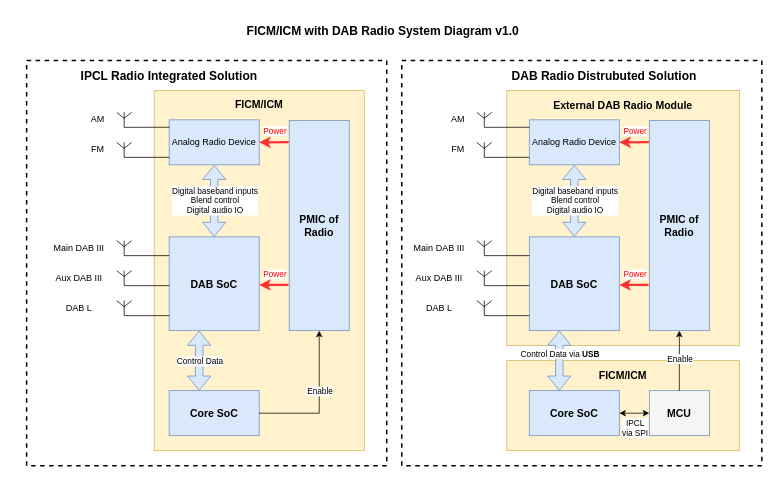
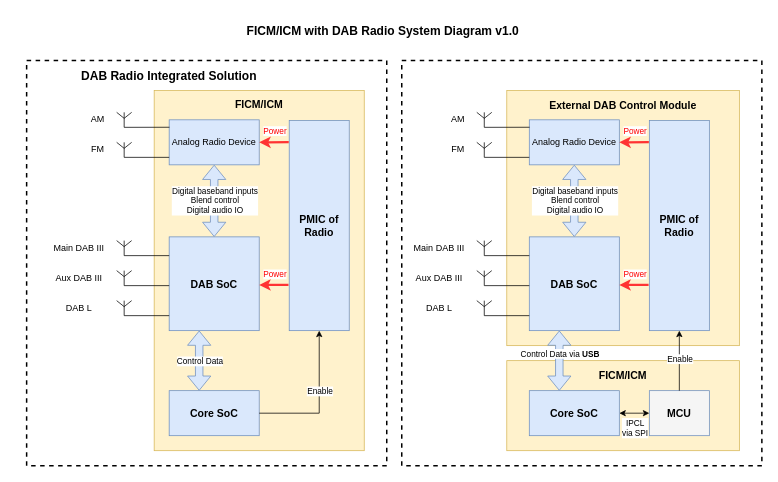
  <mxCell id="0" />
  <mxCell id="1" parent="0" />
  <mxCell id="2" value="" style="rounded=0;whiteSpace=wrap;html=1;fillColor=none;dashed=1;strokeWidth=2;" vertex="1" parent="1"><mxGeometry x="535" y="80" width="480" height="540" as="geometry" /></mxCell>
  <mxCell id="3" value="" style="rounded=0;whiteSpace=wrap;html=1;fillColor=#fff2cc;strokeColor=#d6b656;labelPosition=center;verticalLabelPosition=top;align=center;verticalAlign=bottom;" vertex="1" parent="1"><mxGeometry x="675" y="120" width="310" height="340" as="geometry" /></mxCell>
  <mxCell id="4" value="" style="rounded=0;whiteSpace=wrap;html=1;fillColor=none;dashed=1;strokeWidth=2;" parent="1" vertex="1"><mxGeometry x="35" y="80" width="480" height="540" as="geometry" /></mxCell>
  <mxCell id="5" value="" style="rounded=0;whiteSpace=wrap;html=1;fillColor=#fff2cc;strokeColor=#d6b656;labelPosition=center;verticalLabelPosition=top;align=center;verticalAlign=bottom;" parent="1" vertex="1"><mxGeometry x="205" y="120" width="280" height="480" as="geometry" /></mxCell>
  <mxCell id="6" value="Core SoC" style="rounded=0;whiteSpace=wrap;html=1;fillColor=#dae8fc;strokeColor=#6c8ebf;fontSize=14;fontStyle=1" parent="1" vertex="1"><mxGeometry x="225" y="520" width="120" height="60" as="geometry" /></mxCell>
  <mxCell id="7" value="DAB SoC" style="rounded=0;whiteSpace=wrap;html=1;fillColor=#dae8fc;strokeColor=#6c8ebf;fontSize=14;fontStyle=1" parent="1" vertex="1"><mxGeometry x="225" y="315" width="120" height="125" as="geometry" /></mxCell>
  <mxCell id="8" value="" style="shape=flexArrow;endArrow=classic;startArrow=classic;html=1;rounded=0;fillColor=#dae8fc;strokeColor=#6c8ebf;" parent="1" edge="1"><mxGeometry width="100" height="100" relative="1" as="geometry"><mxPoint x="265" y="520" as="sourcePoint" /><mxPoint x="265" y="440" as="targetPoint" /></mxGeometry></mxCell>
  <mxCell id="9" value="Control Data" style="edgeLabel;html=1;align=center;verticalAlign=middle;resizable=0;points=[];" parent="8" vertex="1" connectable="0"><mxGeometry x="0.546" y="-9" relative="1" as="geometry"><mxPoint x="-9" y="22" as="offset" /></mxGeometry></mxCell>
  <mxCell id="10" value="" style="endArrow=classic;html=1;rounded=0;exitX=1;exitY=0.5;exitDx=0;exitDy=0;entryX=0.5;entryY=1;entryDx=0;entryDy=0;" parent="1" source="6" target="61" edge="1"><mxGeometry width="50" height="50" relative="1" as="geometry"><mxPoint x="315" y="575" as="sourcePoint" /><mxPoint x="365" y="525" as="targetPoint" /><Array as="points"><mxPoint x="425" y="550" /></Array></mxGeometry></mxCell>
  <mxCell id="11" value="Enable" style="edgeLabel;html=1;align=center;verticalAlign=middle;resizable=0;points=[];" parent="10" vertex="1" connectable="0"><mxGeometry x="0.222" y="-2" relative="1" as="geometry"><mxPoint x="-2" y="6" as="offset" /></mxGeometry></mxCell>
  <mxCell id="12" value="Analog Radio Device" style="rounded=0;whiteSpace=wrap;html=1;fillColor=#dae8fc;strokeColor=#6c8ebf;" parent="1" vertex="1"><mxGeometry x="225" y="159" width="120" height="60" as="geometry" /></mxCell>
  <mxCell id="13" value="" style="verticalLabelPosition=bottom;shadow=0;dashed=0;align=center;html=1;verticalAlign=top;shape=mxgraph.electrical.radio.aerial_-_antenna_1;" parent="1" vertex="1"><mxGeometry x="155" y="149" width="20" height="20" as="geometry" /></mxCell>
  <mxCell id="14" value="" style="endArrow=none;html=1;rounded=0;exitX=0.5;exitY=1;exitDx=0;exitDy=0;exitPerimeter=0;entryX=0.003;entryY=0.165;entryDx=0;entryDy=0;entryPerimeter=0;" parent="1" source="13" target="12" edge="1"><mxGeometry width="50" height="50" relative="1" as="geometry"><mxPoint x="135" y="214" as="sourcePoint" /><mxPoint x="185" y="164" as="targetPoint" /></mxGeometry></mxCell>
  <mxCell id="15" value="" style="verticalLabelPosition=bottom;shadow=0;dashed=0;align=center;html=1;verticalAlign=top;shape=mxgraph.electrical.radio.aerial_-_antenna_1;" parent="1" vertex="1"><mxGeometry x="155" y="189" width="20" height="20" as="geometry" /></mxCell>
  <mxCell id="16" value="" style="endArrow=none;html=1;rounded=0;exitX=0.5;exitY=1;exitDx=0;exitDy=0;exitPerimeter=0;entryX=0.003;entryY=0.165;entryDx=0;entryDy=0;entryPerimeter=0;" parent="1" source="15" edge="1"><mxGeometry width="50" height="50" relative="1" as="geometry"><mxPoint x="135" y="254" as="sourcePoint" /><mxPoint x="225" y="209" as="targetPoint" /></mxGeometry></mxCell>
  <mxCell id="17" value="AM" style="text;strokeColor=none;align=center;fillColor=none;html=1;verticalAlign=middle;whiteSpace=wrap;rounded=0;" parent="1" vertex="1"><mxGeometry x="115" y="144" width="30" height="30" as="geometry" /></mxCell>
  <mxCell id="18" value="FM" style="text;strokeColor=none;align=center;fillColor=none;html=1;verticalAlign=middle;whiteSpace=wrap;rounded=0;" parent="1" vertex="1"><mxGeometry x="115" y="184" width="30" height="30" as="geometry" /></mxCell>
  <mxCell id="19" value="" style="endArrow=none;html=1;rounded=0;exitX=0.5;exitY=1;exitDx=0;exitDy=0;exitPerimeter=0;entryX=0.003;entryY=0.165;entryDx=0;entryDy=0;entryPerimeter=0;" parent="1" source="20" edge="1"><mxGeometry width="50" height="50" relative="1" as="geometry"><mxPoint x="135" y="385" as="sourcePoint" /><mxPoint x="225" y="340" as="targetPoint" /></mxGeometry></mxCell>
  <mxCell id="20" value="" style="verticalLabelPosition=bottom;shadow=0;dashed=0;align=center;html=1;verticalAlign=top;shape=mxgraph.electrical.radio.aerial_-_antenna_1;" parent="1" vertex="1"><mxGeometry x="155" y="320" width="20" height="20" as="geometry" /></mxCell>
  <mxCell id="21" value="" style="endArrow=none;html=1;rounded=0;exitX=0.5;exitY=1;exitDx=0;exitDy=0;exitPerimeter=0;entryX=0.003;entryY=0.165;entryDx=0;entryDy=0;entryPerimeter=0;" parent="1" source="22" edge="1"><mxGeometry width="50" height="50" relative="1" as="geometry"><mxPoint x="135" y="425" as="sourcePoint" /><mxPoint x="225" y="380" as="targetPoint" /></mxGeometry></mxCell>
  <mxCell id="22" value="" style="verticalLabelPosition=bottom;shadow=0;dashed=0;align=center;html=1;verticalAlign=top;shape=mxgraph.electrical.radio.aerial_-_antenna_1;" parent="1" vertex="1"><mxGeometry x="155" y="360" width="20" height="20" as="geometry" /></mxCell>
  <mxCell id="23" value="" style="endArrow=none;html=1;rounded=0;exitX=0.5;exitY=1;exitDx=0;exitDy=0;exitPerimeter=0;entryX=0.003;entryY=0.165;entryDx=0;entryDy=0;entryPerimeter=0;" parent="1" source="24" edge="1"><mxGeometry width="50" height="50" relative="1" as="geometry"><mxPoint x="135" y="465" as="sourcePoint" /><mxPoint x="225" y="420" as="targetPoint" /></mxGeometry></mxCell>
  <mxCell id="24" value="" style="verticalLabelPosition=bottom;shadow=0;dashed=0;align=center;html=1;verticalAlign=top;shape=mxgraph.electrical.radio.aerial_-_antenna_1;" parent="1" vertex="1"><mxGeometry x="155" y="400" width="20" height="20" as="geometry" /></mxCell>
  <mxCell id="25" value="Main DAB III" style="text;strokeColor=none;align=center;fillColor=none;html=1;verticalAlign=middle;whiteSpace=wrap;rounded=0;" parent="1" vertex="1"><mxGeometry x="65" y="320" width="80" height="20" as="geometry" /></mxCell>
  <mxCell id="26" value="Aux DAB III" style="text;strokeColor=none;align=center;fillColor=none;html=1;verticalAlign=middle;whiteSpace=wrap;rounded=0;" parent="1" vertex="1"><mxGeometry x="65" y="360" width="80" height="20" as="geometry" /></mxCell>
  <mxCell id="27" value="DAB L" style="text;strokeColor=none;align=center;fillColor=none;html=1;verticalAlign=middle;whiteSpace=wrap;rounded=0;" parent="1" vertex="1"><mxGeometry x="65" y="400" width="80" height="20" as="geometry" /></mxCell>
  <mxCell id="28" value="" style="shape=flexArrow;endArrow=classic;startArrow=classic;html=1;rounded=0;fillColor=#dae8fc;strokeColor=#6c8ebf;entryX=0.5;entryY=1;entryDx=0;entryDy=0;" parent="1" target="12" edge="1"><mxGeometry width="100" height="100" relative="1" as="geometry"><mxPoint x="285" y="315" as="sourcePoint" /><mxPoint x="284.66" y="255" as="targetPoint" /></mxGeometry></mxCell>
  <mxCell id="29" value="Digital baseband inputs&lt;br&gt;Blend control&lt;br&gt;Digital audio IO" style="edgeLabel;html=1;align=center;verticalAlign=middle;resizable=0;points=[];" parent="28" vertex="1" connectable="0"><mxGeometry x="0.546" y="-9" relative="1" as="geometry"><mxPoint x="-9" y="25" as="offset" /></mxGeometry></mxCell>
- <mxCell id="30" value="IPCL Radio Integrated Solution" style="text;strokeColor=none;align=center;fillColor=none;html=1;verticalAlign=middle;whiteSpace=wrap;rounded=0;fontSize=16;fontStyle=1" parent="1" vertex="1"><mxGeometry x="25" y="80" width="400" height="40" as="geometry" /></mxCell>
+ <mxCell id="30" value="DAB Radio Integrated Solution" style="text;strokeColor=none;align=center;fillColor=none;html=1;verticalAlign=middle;whiteSpace=wrap;rounded=0;fontSize=16;fontStyle=1" parent="1" vertex="1"><mxGeometry x="25" y="80" width="400" height="40" as="geometry" /></mxCell>
  <mxCell id="31" value="FICM/ICM" style="text;strokeColor=none;align=center;fillColor=none;html=1;verticalAlign=middle;whiteSpace=wrap;rounded=0;fontSize=14;fontStyle=1" parent="1" vertex="1"><mxGeometry x="205" y="119" width="280" height="40" as="geometry" /></mxCell>
- <mxCell id="32" value="DAB Radio Distrubuted Solution" style="text;strokeColor=none;align=center;fillColor=none;html=1;verticalAlign=middle;whiteSpace=wrap;rounded=0;fontSize=16;fontStyle=1" parent="1" vertex="1"><mxGeometry x="605" y="80" width="400" height="40" as="geometry" /></mxCell>
  <mxCell id="33" value="" style="rounded=0;whiteSpace=wrap;html=1;fillColor=#fff2cc;strokeColor=#d6b656;labelPosition=center;verticalLabelPosition=top;align=center;verticalAlign=bottom;" vertex="1" parent="1"><mxGeometry x="675" y="480" width="310" height="120" as="geometry" /></mxCell>
  <mxCell id="34" value="Core SoC" style="rounded=0;whiteSpace=wrap;html=1;fillColor=#dae8fc;strokeColor=#6c8ebf;fontSize=14;fontStyle=1" vertex="1" parent="1"><mxGeometry x="705" y="520" width="120" height="60" as="geometry" /></mxCell>
  <mxCell id="35" value="DAB SoC" style="rounded=0;whiteSpace=wrap;html=1;fillColor=#dae8fc;strokeColor=#6c8ebf;fontSize=14;fontStyle=1" vertex="1" parent="1"><mxGeometry x="705" y="315" width="120" height="125" as="geometry" /></mxCell>
  <mxCell id="36" value="Analog Radio Device" style="rounded=0;whiteSpace=wrap;html=1;fillColor=#dae8fc;strokeColor=#6c8ebf;" vertex="1" parent="1"><mxGeometry x="705" y="159" width="120" height="60" as="geometry" /></mxCell>
  <mxCell id="37" value="" style="verticalLabelPosition=bottom;shadow=0;dashed=0;align=center;html=1;verticalAlign=top;shape=mxgraph.electrical.radio.aerial_-_antenna_1;" vertex="1" parent="1"><mxGeometry x="635" y="149" width="20" height="20" as="geometry" /></mxCell>
  <mxCell id="38" value="" style="endArrow=none;html=1;rounded=0;exitX=0.5;exitY=1;exitDx=0;exitDy=0;exitPerimeter=0;entryX=0.003;entryY=0.165;entryDx=0;entryDy=0;entryPerimeter=0;" edge="1" source="37" target="36" parent="1"><mxGeometry width="50" height="50" relative="1" as="geometry"><mxPoint x="615" y="214" as="sourcePoint" /><mxPoint x="665" y="164" as="targetPoint" /></mxGeometry></mxCell>
  <mxCell id="39" value="" style="verticalLabelPosition=bottom;shadow=0;dashed=0;align=center;html=1;verticalAlign=top;shape=mxgraph.electrical.radio.aerial_-_antenna_1;" vertex="1" parent="1"><mxGeometry x="635" y="189" width="20" height="20" as="geometry" /></mxCell>
  <mxCell id="40" value="" style="endArrow=none;html=1;rounded=0;exitX=0.5;exitY=1;exitDx=0;exitDy=0;exitPerimeter=0;entryX=0.003;entryY=0.165;entryDx=0;entryDy=0;entryPerimeter=0;" edge="1" source="39" parent="1"><mxGeometry width="50" height="50" relative="1" as="geometry"><mxPoint x="615" y="254" as="sourcePoint" /><mxPoint x="705" y="209" as="targetPoint" /></mxGeometry></mxCell>
  <mxCell id="41" value="AM" style="text;strokeColor=none;align=center;fillColor=none;html=1;verticalAlign=middle;whiteSpace=wrap;rounded=0;" vertex="1" parent="1"><mxGeometry x="595" y="144" width="30" height="30" as="geometry" /></mxCell>
  <mxCell id="42" value="FM" style="text;strokeColor=none;align=center;fillColor=none;html=1;verticalAlign=middle;whiteSpace=wrap;rounded=0;" vertex="1" parent="1"><mxGeometry x="595" y="184" width="30" height="30" as="geometry" /></mxCell>
  <mxCell id="43" value="" style="endArrow=none;html=1;rounded=0;exitX=0.5;exitY=1;exitDx=0;exitDy=0;exitPerimeter=0;entryX=0.003;entryY=0.165;entryDx=0;entryDy=0;entryPerimeter=0;" edge="1" source="44" parent="1"><mxGeometry width="50" height="50" relative="1" as="geometry"><mxPoint x="615" y="385" as="sourcePoint" /><mxPoint x="705" y="340" as="targetPoint" /></mxGeometry></mxCell>
  <mxCell id="44" value="" style="verticalLabelPosition=bottom;shadow=0;dashed=0;align=center;html=1;verticalAlign=top;shape=mxgraph.electrical.radio.aerial_-_antenna_1;" vertex="1" parent="1"><mxGeometry x="635" y="320" width="20" height="20" as="geometry" /></mxCell>
  <mxCell id="45" value="" style="endArrow=none;html=1;rounded=0;exitX=0.5;exitY=1;exitDx=0;exitDy=0;exitPerimeter=0;entryX=0.003;entryY=0.165;entryDx=0;entryDy=0;entryPerimeter=0;" edge="1" source="46" parent="1"><mxGeometry width="50" height="50" relative="1" as="geometry"><mxPoint x="615" y="425" as="sourcePoint" /><mxPoint x="705" y="380" as="targetPoint" /></mxGeometry></mxCell>
  <mxCell id="46" value="" style="verticalLabelPosition=bottom;shadow=0;dashed=0;align=center;html=1;verticalAlign=top;shape=mxgraph.electrical.radio.aerial_-_antenna_1;" vertex="1" parent="1"><mxGeometry x="635" y="360" width="20" height="20" as="geometry" /></mxCell>
  <mxCell id="47" value="" style="endArrow=none;html=1;rounded=0;exitX=0.5;exitY=1;exitDx=0;exitDy=0;exitPerimeter=0;entryX=0.003;entryY=0.165;entryDx=0;entryDy=0;entryPerimeter=0;" edge="1" source="48" parent="1"><mxGeometry width="50" height="50" relative="1" as="geometry"><mxPoint x="615" y="465" as="sourcePoint" /><mxPoint x="705" y="420" as="targetPoint" /></mxGeometry></mxCell>
  <mxCell id="48" value="" style="verticalLabelPosition=bottom;shadow=0;dashed=0;align=center;html=1;verticalAlign=top;shape=mxgraph.electrical.radio.aerial_-_antenna_1;" vertex="1" parent="1"><mxGeometry x="635" y="400" width="20" height="20" as="geometry" /></mxCell>
  <mxCell id="49" value="Main DAB III" style="text;strokeColor=none;align=center;fillColor=none;html=1;verticalAlign=middle;whiteSpace=wrap;rounded=0;" vertex="1" parent="1"><mxGeometry x="545" y="320" width="80" height="20" as="geometry" /></mxCell>
  <mxCell id="50" value="Aux DAB III" style="text;strokeColor=none;align=center;fillColor=none;html=1;verticalAlign=middle;whiteSpace=wrap;rounded=0;" vertex="1" parent="1"><mxGeometry x="545" y="360" width="80" height="20" as="geometry" /></mxCell>
  <mxCell id="51" value="DAB L" style="text;strokeColor=none;align=center;fillColor=none;html=1;verticalAlign=middle;whiteSpace=wrap;rounded=0;" vertex="1" parent="1"><mxGeometry x="545" y="400" width="80" height="20" as="geometry" /></mxCell>
  <mxCell id="52" value="" style="shape=flexArrow;endArrow=classic;startArrow=classic;html=1;rounded=0;fillColor=#dae8fc;strokeColor=#6c8ebf;entryX=0.5;entryY=1;entryDx=0;entryDy=0;" edge="1" target="36" parent="1"><mxGeometry width="100" height="100" relative="1" as="geometry"><mxPoint x="765" y="315" as="sourcePoint" /><mxPoint x="764.66" y="255" as="targetPoint" /></mxGeometry></mxCell>
  <mxCell id="53" value="Digital baseband inputs&lt;br&gt;Blend control&lt;br&gt;Digital audio IO" style="edgeLabel;html=1;align=center;verticalAlign=middle;resizable=0;points=[];" vertex="1" connectable="0" parent="52"><mxGeometry x="0.546" y="-9" relative="1" as="geometry"><mxPoint x="-9" y="25" as="offset" /></mxGeometry></mxCell>
  <mxCell id="54" value="FICM/ICM" style="text;strokeColor=none;align=center;fillColor=none;html=1;verticalAlign=middle;whiteSpace=wrap;rounded=0;fontSize=14;fontStyle=1" vertex="1" parent="1"><mxGeometry x="675" y="480" width="310" height="40" as="geometry" /></mxCell>
  <mxCell id="55" value="MCU" style="rounded=0;whiteSpace=wrap;html=1;fillColor=#f5f5f5;strokeColor=#6c8ebf;fontSize=14;fontStyle=1;" vertex="1" parent="1"><mxGeometry x="865" y="520" width="80" height="60" as="geometry" /></mxCell>
  <mxCell id="56" value="" style="shape=flexArrow;endArrow=classic;startArrow=classic;html=1;rounded=0;fillColor=#dae8fc;strokeColor=#6c8ebf;" edge="1" parent="1"><mxGeometry width="100" height="100" relative="1" as="geometry"><mxPoint x="745" y="520" as="sourcePoint" /><mxPoint x="745" y="440" as="targetPoint" /></mxGeometry></mxCell>
  <mxCell id="57" value="Control Data via &lt;b&gt;USB&lt;/b&gt;" style="edgeLabel;html=1;align=center;verticalAlign=middle;resizable=0;points=[];" vertex="1" connectable="0" parent="56"><mxGeometry x="0.546" y="-9" relative="1" as="geometry"><mxPoint x="-9" y="12" as="offset" /></mxGeometry></mxCell>
  <mxCell id="58" value="" style="endArrow=classic;html=1;rounded=0;exitX=1;exitY=0.5;exitDx=0;exitDy=0;entryX=0;entryY=0.5;entryDx=0;entryDy=0;startArrow=classic;startFill=1;" edge="1" parent="1" source="34" target="55"><mxGeometry width="50" height="50" relative="1" as="geometry"><mxPoint x="615" y="579" as="sourcePoint" /><mxPoint x="615" y="501" as="targetPoint" /></mxGeometry></mxCell>
  <mxCell id="59" value="IPCL&lt;br&gt;via SPI" style="edgeLabel;html=1;align=center;verticalAlign=middle;resizable=0;points=[];" vertex="1" connectable="0" parent="58"><mxGeometry x="0.222" y="-2" relative="1" as="geometry"><mxPoint x="-4" y="17" as="offset" /></mxGeometry></mxCell>
- <mxCell id="60" value="External DAB Radio Module" style="text;strokeColor=none;align=center;fillColor=none;html=1;verticalAlign=middle;whiteSpace=wrap;rounded=0;fontSize=14;fontStyle=1" vertex="1" parent="1"><mxGeometry x="675" y="120" width="310" height="40" as="geometry" /></mxCell>
+ <mxCell id="60" value="External DAB Control Module" style="text;strokeColor=none;align=center;fillColor=none;html=1;verticalAlign=middle;whiteSpace=wrap;rounded=0;fontSize=14;fontStyle=1" vertex="1" parent="1"><mxGeometry x="675" y="120" width="310" height="40" as="geometry" /></mxCell>
  <mxCell id="61" value="PMIC of Radio" style="rounded=0;whiteSpace=wrap;html=1;fillColor=#dae8fc;strokeColor=#6c8ebf;fontSize=14;fontStyle=1" vertex="1" parent="1"><mxGeometry x="385" y="160" width="80" height="280" as="geometry" /></mxCell>
  <mxCell id="62" value="" style="endArrow=classic;html=1;rounded=0;exitX=-0.008;exitY=0.103;exitDx=0;exitDy=0;exitPerimeter=0;entryX=1;entryY=0.5;entryDx=0;entryDy=0;strokeWidth=3;strokeColor=#FF3333;" edge="1" parent="1" source="61" target="12"><mxGeometry width="50" height="50" relative="1" as="geometry"><mxPoint x="524.28" y="508.25" as="sourcePoint" /><mxPoint x="524.28" y="430.25" as="targetPoint" /></mxGeometry></mxCell>
  <mxCell id="63" value="Power" style="edgeLabel;html=1;align=center;verticalAlign=middle;resizable=0;points=[];fontColor=#FF0000;" vertex="1" connectable="0" parent="62"><mxGeometry x="0.222" y="-2" relative="1" as="geometry"><mxPoint x="5" y="-13" as="offset" /></mxGeometry></mxCell>
  <mxCell id="64" value="" style="endArrow=classic;html=1;rounded=0;exitX=-0.008;exitY=0.103;exitDx=0;exitDy=0;exitPerimeter=0;entryX=1;entryY=0.5;entryDx=0;entryDy=0;strokeWidth=3;strokeColor=#FF3333;" edge="1" parent="1"><mxGeometry width="50" height="50" relative="1" as="geometry"><mxPoint x="384" y="379" as="sourcePoint" /><mxPoint x="345" y="379" as="targetPoint" /></mxGeometry></mxCell>
  <mxCell id="65" value="Power" style="edgeLabel;html=1;align=center;verticalAlign=middle;resizable=0;points=[];fontColor=#FF0000;" vertex="1" connectable="0" parent="64"><mxGeometry x="0.222" y="-2" relative="1" as="geometry"><mxPoint x="5" y="-13" as="offset" /></mxGeometry></mxCell>
  <mxCell id="66" value="PMIC of Radio" style="rounded=0;whiteSpace=wrap;html=1;fillColor=#dae8fc;strokeColor=#6c8ebf;fontSize=14;fontStyle=1" vertex="1" parent="1"><mxGeometry x="865" y="160" width="80" height="280" as="geometry" /></mxCell>
  <mxCell id="67" value="" style="endArrow=classic;html=1;rounded=0;exitX=-0.008;exitY=0.103;exitDx=0;exitDy=0;exitPerimeter=0;entryX=1;entryY=0.5;entryDx=0;entryDy=0;strokeWidth=3;strokeColor=#FF3333;" edge="1" source="66" parent="1"><mxGeometry width="50" height="50" relative="1" as="geometry"><mxPoint x="1004.28" y="508.25" as="sourcePoint" /><mxPoint x="825" y="189" as="targetPoint" /></mxGeometry></mxCell>
  <mxCell id="68" value="Power" style="edgeLabel;html=1;align=center;verticalAlign=middle;resizable=0;points=[];fontColor=#FF0000;" vertex="1" connectable="0" parent="67"><mxGeometry x="0.222" y="-2" relative="1" as="geometry"><mxPoint x="5" y="-13" as="offset" /></mxGeometry></mxCell>
  <mxCell id="69" value="" style="endArrow=classic;html=1;rounded=0;exitX=-0.008;exitY=0.103;exitDx=0;exitDy=0;exitPerimeter=0;entryX=1;entryY=0.5;entryDx=0;entryDy=0;strokeWidth=3;strokeColor=#FF3333;" edge="1" parent="1"><mxGeometry width="50" height="50" relative="1" as="geometry"><mxPoint x="864" y="379" as="sourcePoint" /><mxPoint x="825" y="379" as="targetPoint" /></mxGeometry></mxCell>
  <mxCell id="70" value="Power" style="edgeLabel;html=1;align=center;verticalAlign=middle;resizable=0;points=[];fontColor=#FF0000;" vertex="1" connectable="0" parent="69"><mxGeometry x="0.222" y="-2" relative="1" as="geometry"><mxPoint x="5" y="-13" as="offset" /></mxGeometry></mxCell>
  <mxCell id="71" value="" style="endArrow=classic;html=1;rounded=0;exitX=0.5;exitY=0;exitDx=0;exitDy=0;entryX=0.5;entryY=1;entryDx=0;entryDy=0;" edge="1" parent="1" source="55" target="66"><mxGeometry width="50" height="50" relative="1" as="geometry"><mxPoint x="935" y="415" as="sourcePoint" /><mxPoint x="1015" y="305" as="targetPoint" /><Array as="points" /></mxGeometry></mxCell>
  <mxCell id="72" value="Enable" style="edgeLabel;html=1;align=center;verticalAlign=middle;resizable=0;points=[];" vertex="1" connectable="0" parent="71"><mxGeometry x="0.222" y="-2" relative="1" as="geometry"><mxPoint x="-2" y="6" as="offset" /></mxGeometry></mxCell>
  <mxCell id="73" value="FICM/ICM with DAB Radio System Diagram v1.0" style="text;strokeColor=none;align=center;fillColor=none;html=1;verticalAlign=middle;whiteSpace=wrap;rounded=0;fontSize=16;fontStyle=1" vertex="1" parent="1"><mxGeometry x="20" y="20" width="980" height="40" as="geometry" /></mxCell>
